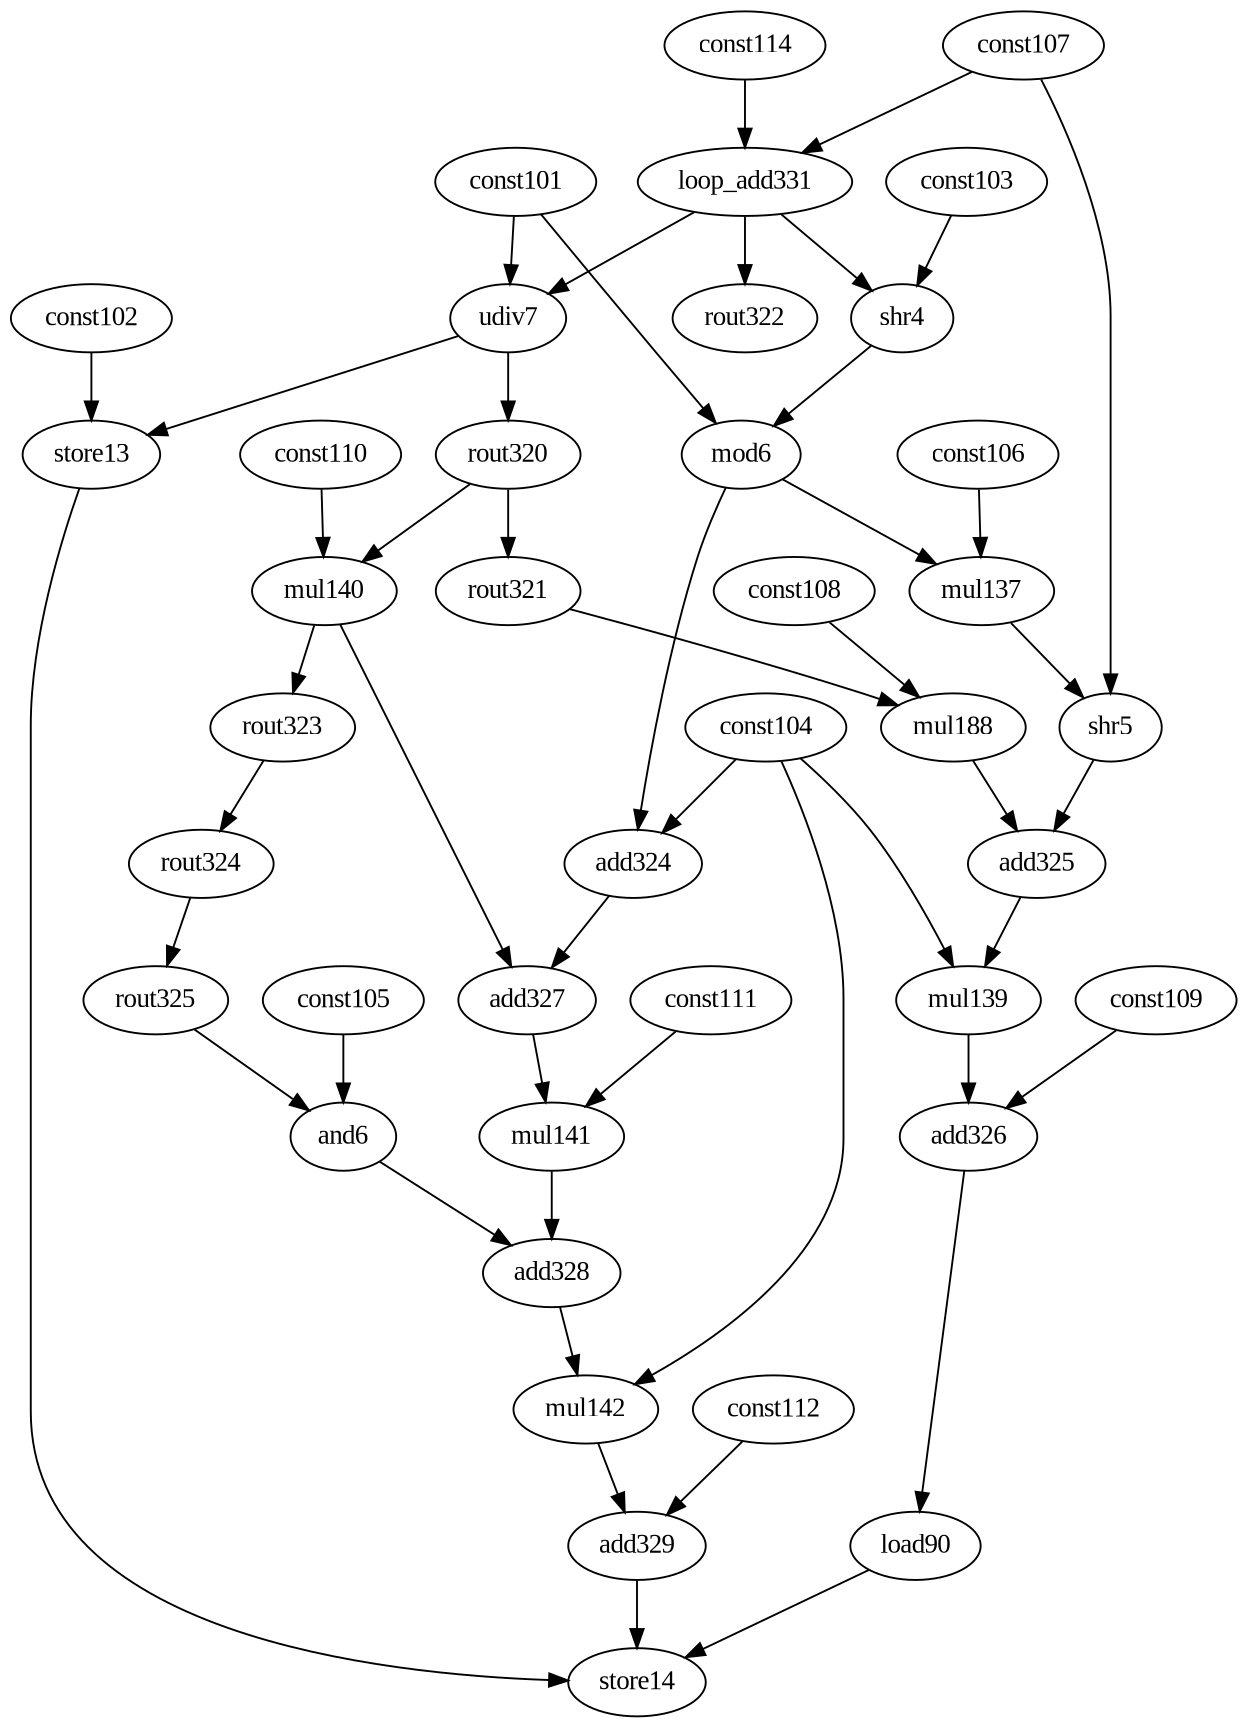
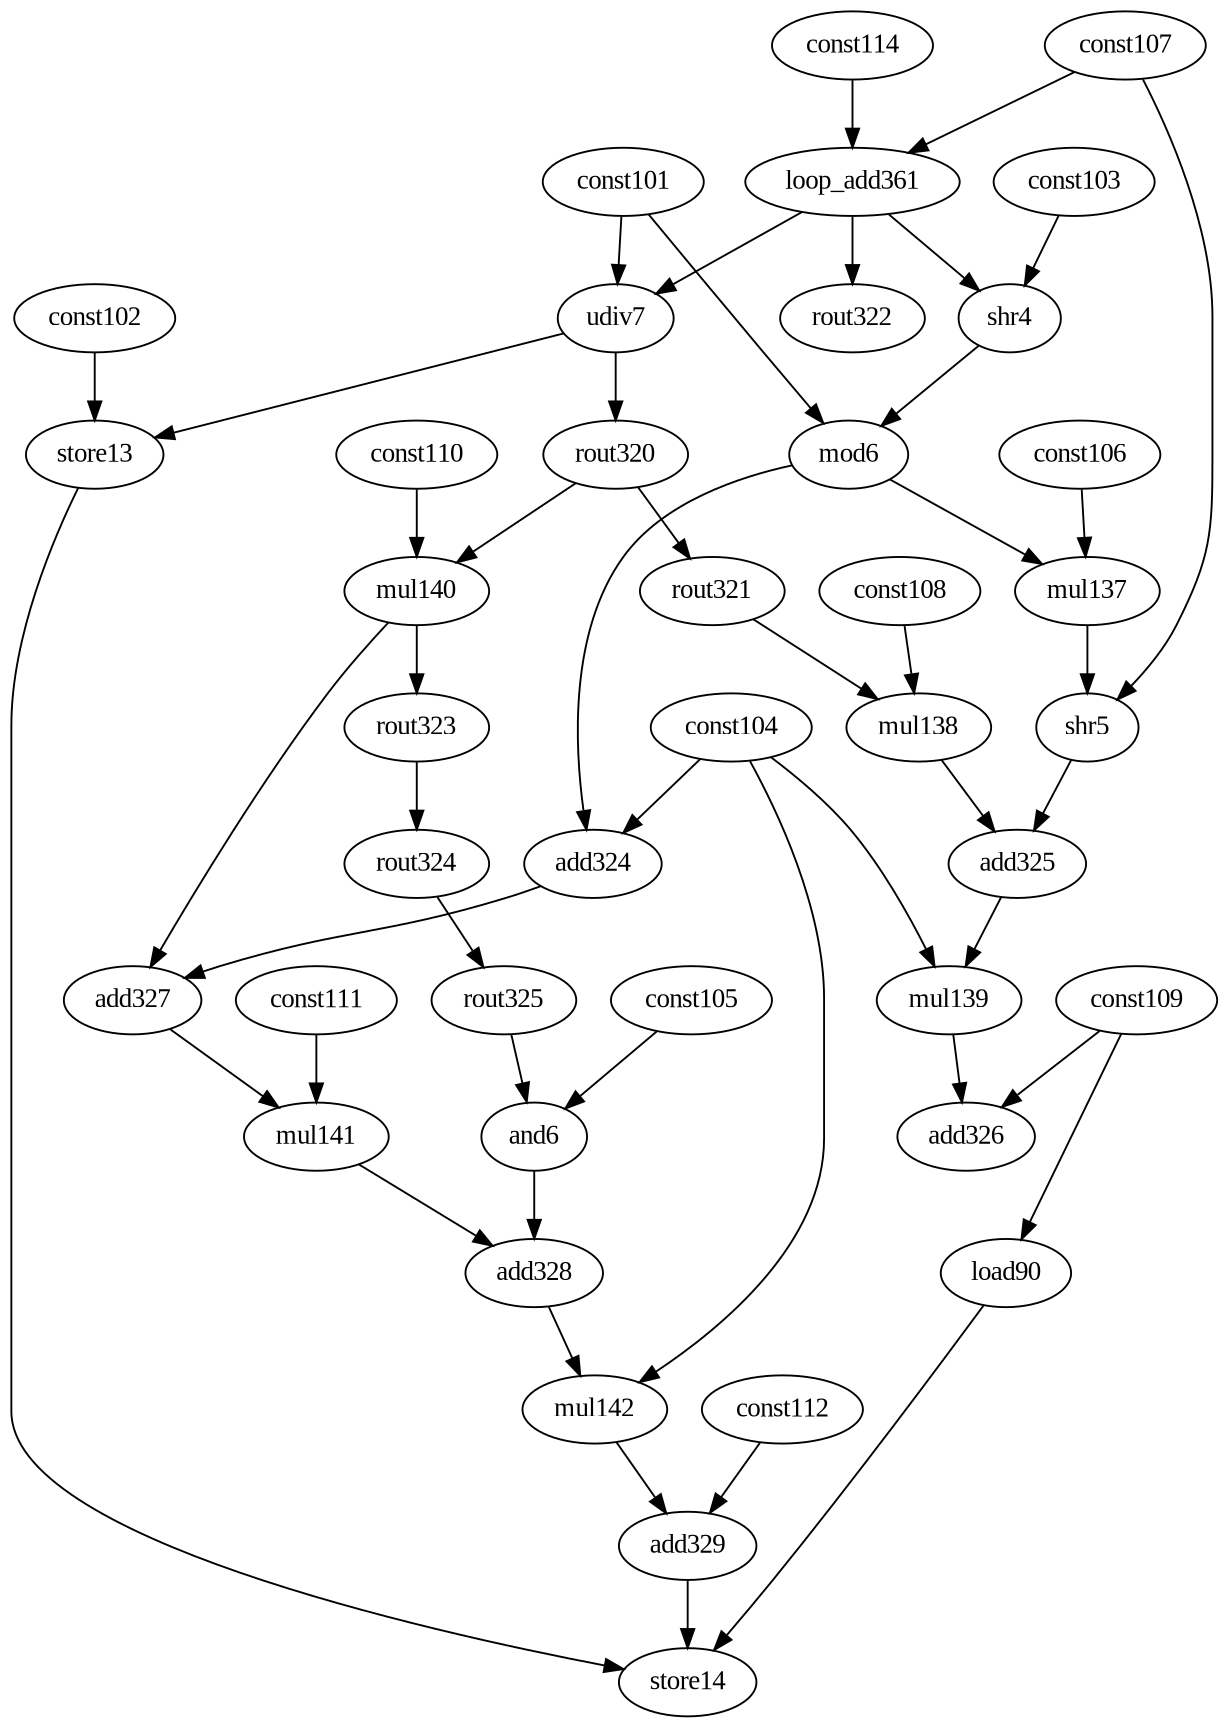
  digraph {
    fontname="Liberation Serif"
    node [fontname="Liberation Serif" opcode=const]
    edge [fontname="Liberation Serif" operand=0]
    const101 [llvm="%9"]
    udiv7 [llvm="%99" opcode=udiv schedule=1]
    mod6 [llvm="%101" opcode=mod schedule=2]
    store13 [opcode=store schedule=2]
    rout320 [opcode=rout schedule=2]
    add324 [llvm="%102" opcode=add schedule=3]
    mul137 [llvm="%104" opcode=mul schedule=3]
    store14 [llvm=store opcode=store schedule=9]
    mul140 [llvm="%110" opcode=mul schedule=3]
    rout321 [opcode=rout schedule=3]
    const102 [llvm="%99"]
    const103 [val=2]
    shr4 [llvm="%100" opcode=shr schedule=1]
    add327 [llvm="%111" opcode=add schedule=4]
    shr5 [llvm="%105" opcode=shr schedule=4]
    const104 [val=4]
    mul139 [llvm="%108" opcode=mul schedule=6]
    mul142 [llvm="%114" opcode=mul schedule=7]
    add326 [llvm="%108" opcode=add schedule=7]
    add329 [llvm="%114" opcode=add schedule=8]
    mul141 [llvm="%112" opcode=mul schedule=5]
    const105 [val=3]
    and6 [llvm="%103" opcode=and schedule=5]
    add328 [llvm="%113" opcode=add schedule=6]
    const106 [llvm="%2"]
    add325 [llvm="%107" opcode=add schedule=5]
    const107 [val=1]
-   loop_add331 [llvm="%98" opcode=add schedule=0]
+   loop_add331 [llvm="%98" opcode=add schedule=0 label=loop_add361]
    rout322 [opcode=rout schedule=1]
    const108 [llvm="%10"]
-   mul138 [llvm="%106" opcode=mul schedule=4 label=mul188]
+   mul138 [llvm="%106" opcode=mul schedule=4]
    const109 [llvm="%12"]
    load90 [llvm="%109" opcode=load schedule=8]
    const110 [llvm="%14"]
    rout323 [opcode=rout schedule=2]
    const111 [llvm="%13"]
    const112 [llvm="%17"]
    const114 [val=0]
    rout324 [opcode=rout schedule=3]
    rout325 [opcode=rout schedule=4]
    const101 -> udiv7 [operand=1]
    const101 -> mod6 [operand=1]
    udiv7 -> store13 [operand=1]
    udiv7 -> rout320
    mod6 -> add324
    mod6 -> mul137
    store13 -> store14 [operand=-1 type=order]
    rout320 -> mul140
    rout320 -> rout321
    add324 -> add327
    mul137 -> shr5
    mul140 -> add327 [operand=1]
    mul140 -> rout323
    rout321 -> mul138 [operand=1]
    const102 -> store13
    const103 -> shr4 [operand=1]
    shr4 -> mod6
    add327 -> mul141
    shr5 -> add325
    const104 -> add324 [operand=1]
    const104 -> mul139 [operand=1]
    const104 -> mul142 [operand=1]
    mul139 -> add326 [operand=1]
    mul142 -> add329 [operand=1]
-   add326 -> load90
+   const109 -> load90
    add329 -> store14 [operand=1]
    mul141 -> add328
    const105 -> and6 [operand=1]
    and6 -> add328 [operand=1]
    add328 -> mul142
    const106 -> mul137 [operand=1]
    add325 -> mul139
    const107 -> shr5 [operand=1]
    const107 -> loop_add331 [operand=1]
    loop_add331 -> udiv7
    loop_add331 -> shr4
    loop_add331 -> rout322
    const108 -> mul138
    mul138 -> add325 [operand=1]
    const109 -> add326
    load90 -> store14
    const110 -> mul140 [operand=1]
    rout323 -> rout324
    const111 -> mul141 [operand=1]
    const112 -> add329
    const114 -> loop_add331 [type=const_base]
    rout324 -> rout325
    rout325 -> and6
  }
